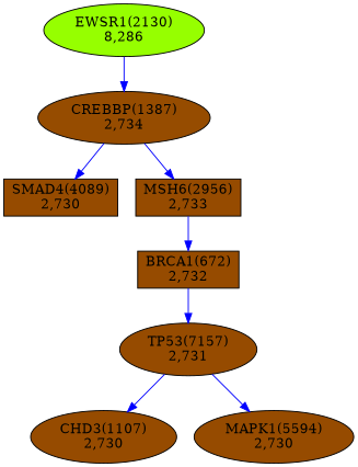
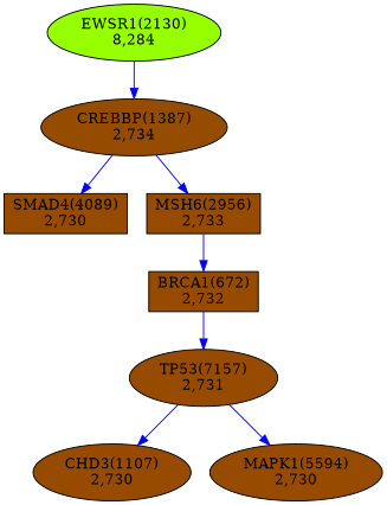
  digraph {
    node [fillcolor="#964b00" shape=ellipse style=filled]
    edge [color=blue]
    n1 [label="BRCA1(672)\n2,732" shape=box]
    n2 [label="TP53(7157)\n2,731"]
    n3 [label="CHD3(1107)\n2,730"]
    n4 [fillcolor="#964c00" label="CREBBP(1387)\n2,734"]
    n5 [label="SMAD4(4089)\n2,730" shape=box]
    n6 [label="MSH6(2956)\n2,733" shape=box]
-   n7 [fillcolor="#96ff00" label="EWSR1(2130)\n8,286"]
+   n7 [fillcolor="#96ff00" label="EWSR1(2130)\n8,284"]
    n8 [label="MAPK1(5594)\n2,730"]
    n1 -> n2
    n2 -> n3
    n2 -> n8
    n4 -> n5
    n4 -> n6
    n6 -> n1
    n7 -> n4
  }
